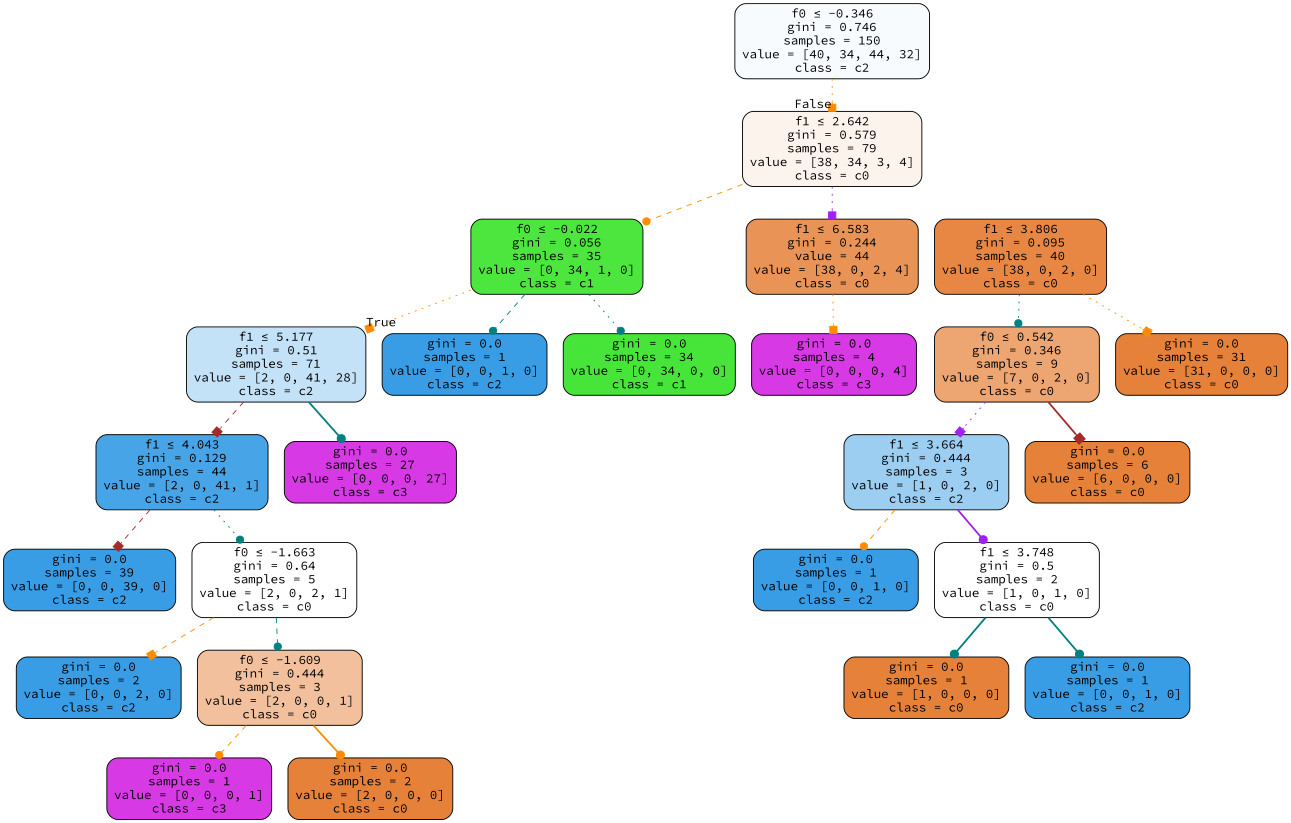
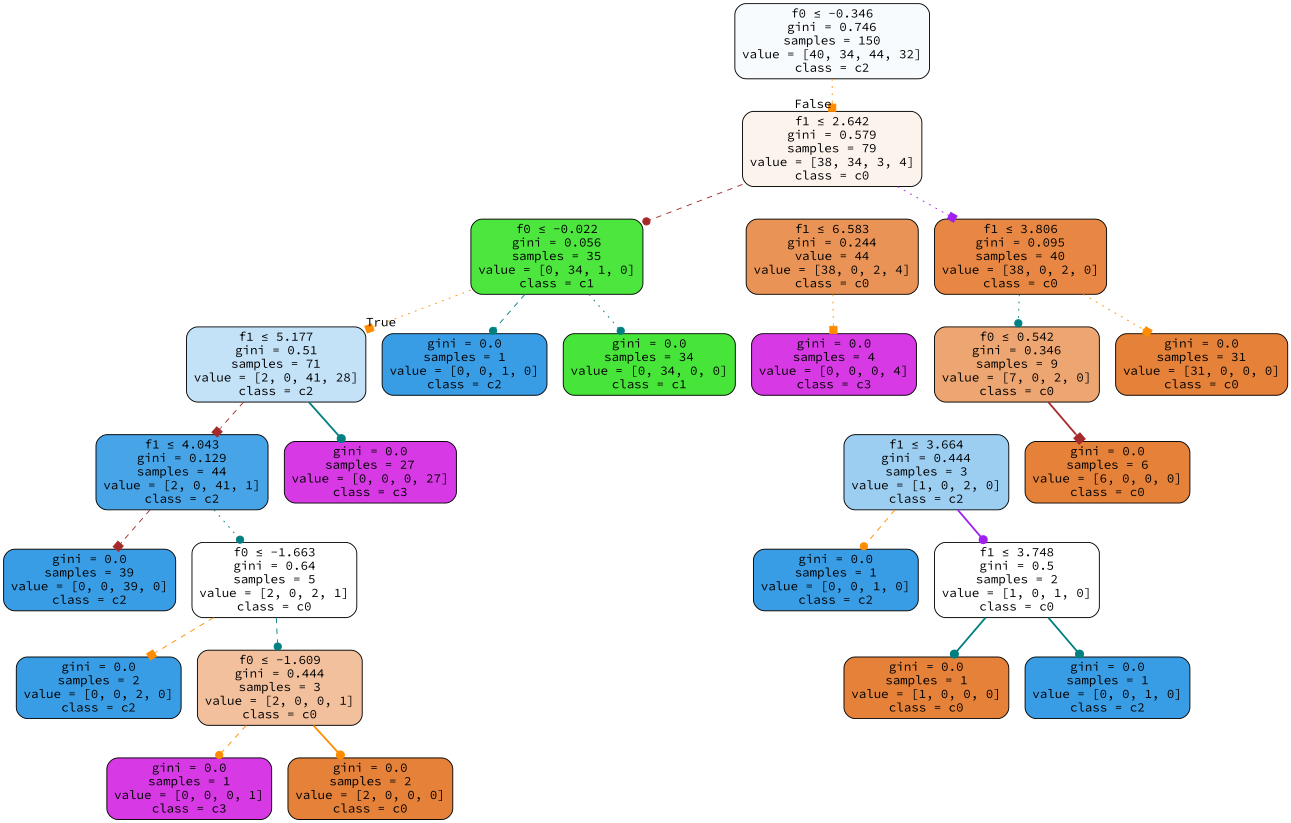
  digraph {
    fontname="Source Code Pro"
    node [color=black fillcolor="#399de5ff" fontname="Source Code Pro" shape=box style="filled, rounded"]
    edge [arrowhead=dot color=darkorange fontname="Source Code Pro" style=dotted]
    n1 [fillcolor="#399de509" label=<f0 &le; -0.346<br/>gini = 0.746<br/>samples = 150<br/>value = [40, 34, 44, 32]<br/>class = c2>]
    n2 [fillcolor="#e5813917" label=<f1 &le; 2.642<br/>gini = 0.579<br/>samples = 79<br/>value = [38, 34, 3, 4]<br/>class = c0>]
    n3 [fillcolor="#399de54d" label=<f1 &le; 5.177<br/>gini = 0.51<br/>samples = 71<br/>value = [2, 0, 41, 28]<br/>class = c2>]
    n4 [fillcolor="#399de5ed" label=<f1 &le; 4.043<br/>gini = 0.129<br/>samples = 44<br/>value = [2, 0, 41, 1]<br/>class = c2>]
    n5 [fillcolor="#d739e5ff" label=<gini = 0.0<br/>samples = 27<br/>value = [0, 0, 0, 27]<br/>class = c3>]
    n6 [fillcolor="#47e539f8" label=<f0 &le; -0.022<br/>gini = 0.056<br/>samples = 35<br/>value = [0, 34, 1, 0]<br/>class = c1>]
    n7 [fillcolor="#e58139d9" label=<f1 &le; 6.583<br/>gini = 0.244<br/>value = 44<br/>value = [38, 0, 2, 4]<br/>class = c0>]
    n8 [label=<gini = 0.0<br/>samples = 39<br/>value = [0, 0, 39, 0]<br/>class = c2>]
    n9 [fillcolor="#e5813900" label=<f0 &le; -1.663<br/>gini = 0.64<br/>samples = 5<br/>value = [2, 0, 2, 1]<br/>class = c0>]
    n10 [label=<gini = 0.0<br/>samples = 2<br/>value = [0, 0, 2, 0]<br/>class = c2>]
    n11 [fillcolor="#e581397f" label=<f0 &le; -1.609<br/>gini = 0.444<br/>samples = 3<br/>value = [2, 0, 0, 1]<br/>class = c0>]
    n12 [fillcolor="#d739e5ff" label=<gini = 0.0<br/>samples = 1<br/>value = [0, 0, 0, 1]<br/>class = c3>]
    n13 [fillcolor="#e58139ff" label=<gini = 0.0<br/>samples = 2<br/>value = [2, 0, 0, 0]<br/>class = c0>]
    n14 [label=<gini = 0.0<br/>samples = 1<br/>value = [0, 0, 1, 0]<br/>class = c2>]
    n15 [fillcolor="#47e539ff" label=<gini = 0.0<br/>samples = 34<br/>value = [0, 34, 0, 0]<br/>class = c1>]
    n16 [fillcolor="#d739e5ff" label=<gini = 0.0<br/>samples = 4<br/>value = [0, 0, 0, 4]<br/>class = c3>]
    n17 [fillcolor="#e58139f2" label=<f1 &le; 3.806<br/>gini = 0.095<br/>samples = 40<br/>value = [38, 0, 2, 0]<br/>class = c0>]
    n18 [fillcolor="#e58139b6" label=<f0 &le; 0.542<br/>gini = 0.346<br/>samples = 9<br/>value = [7, 0, 2, 0]<br/>class = c0>]
    n19 [fillcolor="#e58139ff" label=<gini = 0.0<br/>samples = 31<br/>value = [31, 0, 0, 0]<br/>class = c0>]
    n20 [fillcolor="#399de57f" label=<f1 &le; 3.664<br/>gini = 0.444<br/>samples = 3<br/>value = [1, 0, 2, 0]<br/>class = c2>]
    n21 [fillcolor="#e58139ff" label=<gini = 0.0<br/>samples = 6<br/>value = [6, 0, 0, 0]<br/>class = c0>]
    n22 [label=<gini = 0.0<br/>samples = 1<br/>value = [0, 0, 1, 0]<br/>class = c2>]
    n23 [fillcolor="#e5813900" label=<f1 &le; 3.748<br/>gini = 0.5<br/>samples = 2<br/>value = [1, 0, 1, 0]<br/>class = c0>]
    n24 [fillcolor="#e58139ff" label=<gini = 0.0<br/>samples = 1<br/>value = [1, 0, 0, 0]<br/>class = c0>]
    n25 [label=<gini = 0.0<br/>samples = 1<br/>value = [0, 0, 1, 0]<br/>class = c2>]
    n1 -> n2 [arrowhead=box headlabel=False labelangle=-45 labeldistance=2.5]
-   n2 -> n6 [style=dashed]
-   n2 -> n7 [arrowhead=box color=purple]
+   n2 -> n6 [color=brown style=dashed]
+   n2 -> n17 [arrowhead=box color=purple]
    n3 -> n4 [arrowhead=box color=brown style=dashed]
    n3 -> n5 [color=teal style=bold]
    n4 -> n8 [arrowhead=box color=brown style=dashed]
    n4 -> n9 [color=teal]
    n6 -> n3 [arrowhead=box headlabel=True labelangle=45 labeldistance=2.5]
    n6 -> n14 [color=teal style=dashed]
    n6 -> n15 [color=teal]
    n7 -> n16 [arrowhead=box]
    n9 -> n10 [arrowhead=box style=dashed]
    n9 -> n11 [color=teal style=dashed]
    n11 -> n12 [style=dashed]
    n11 -> n13 [style=bold]
    n17 -> n18 [color=teal]
    n17 -> n19 [arrowhead=box]
-   n18 -> n20 [arrowhead=box color=purple]
    n18 -> n21 [arrowhead=box color=brown style=bold]
    n20 -> n22 [style=dashed]
    n20 -> n23 [color=purple style=bold]
    n23 -> n24 [color=teal style=bold]
    n23 -> n25 [color=teal style=bold]
  }
